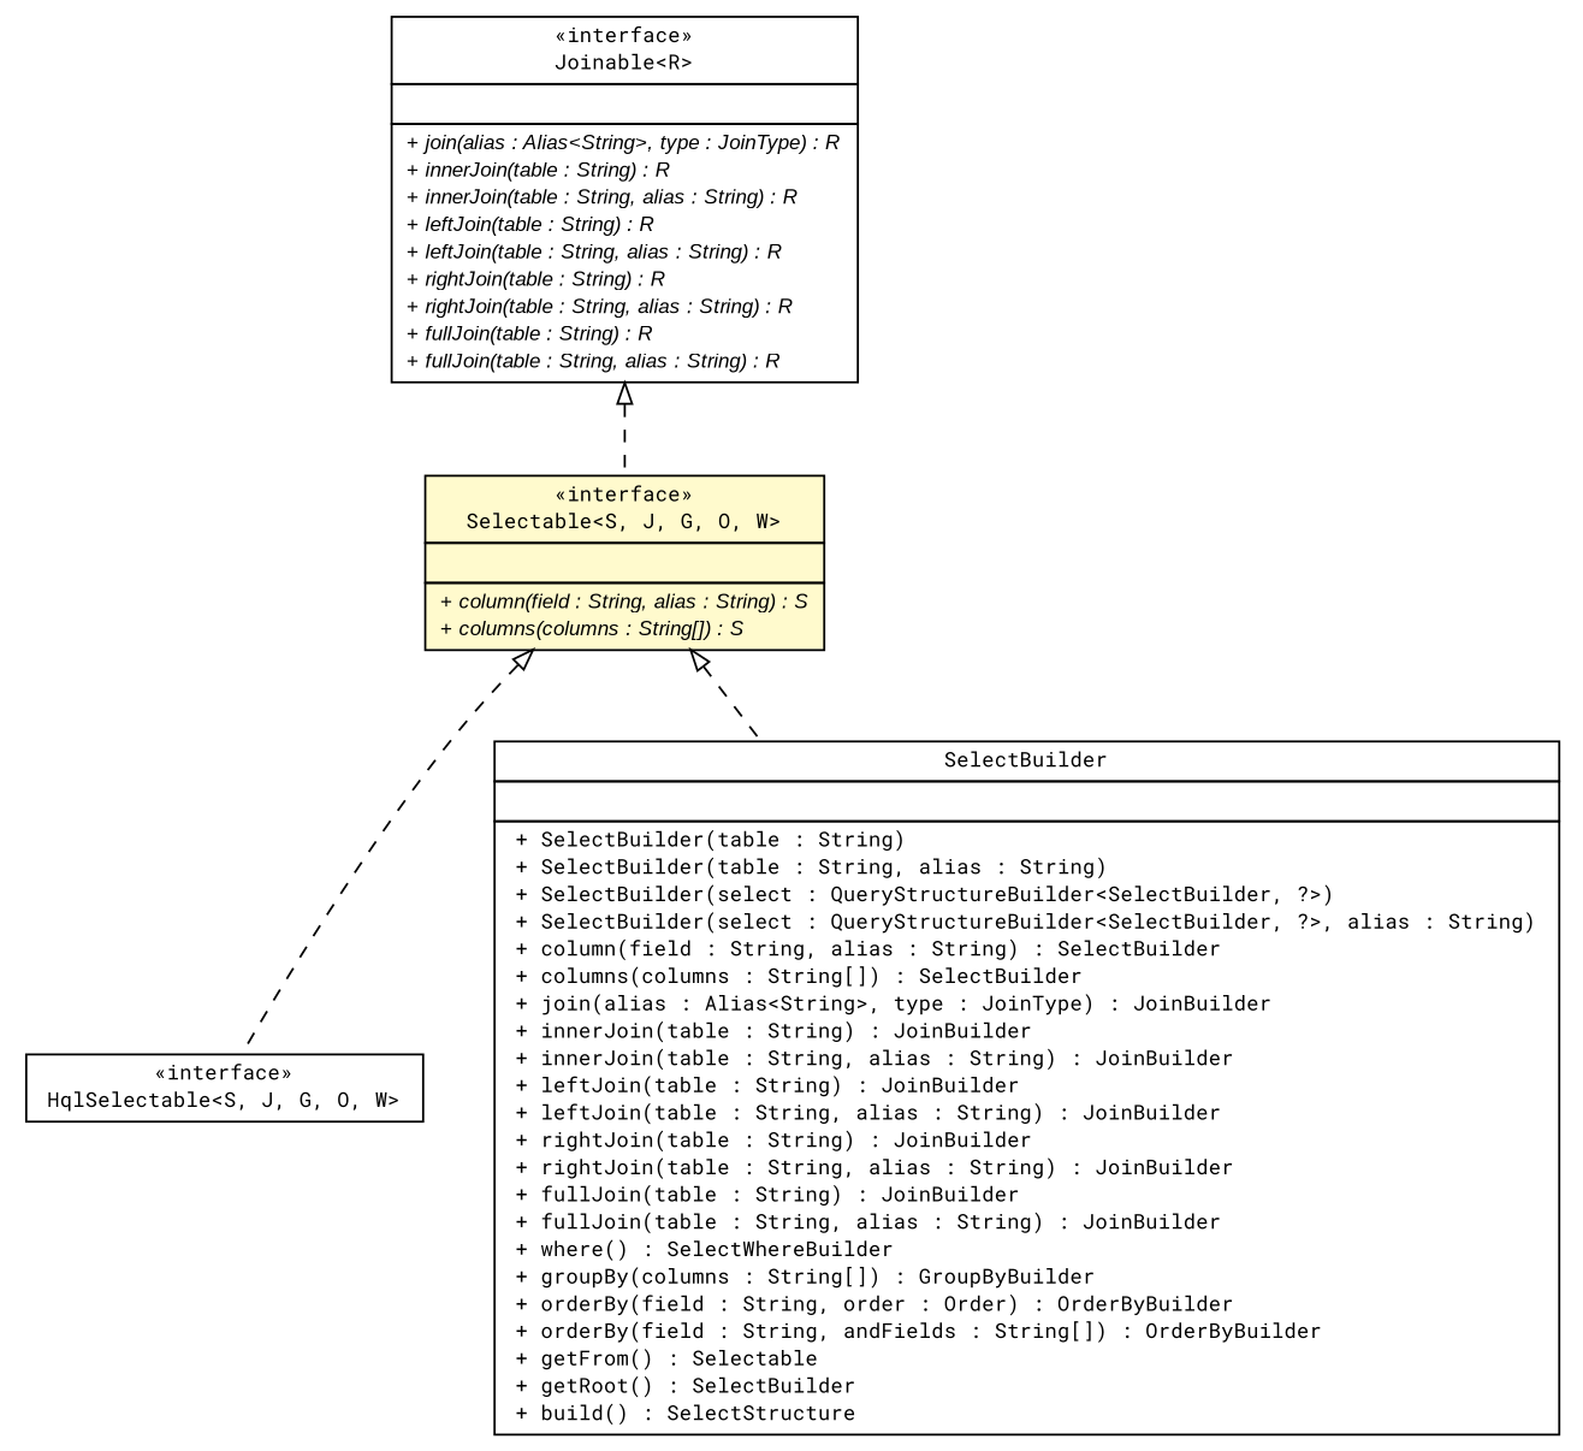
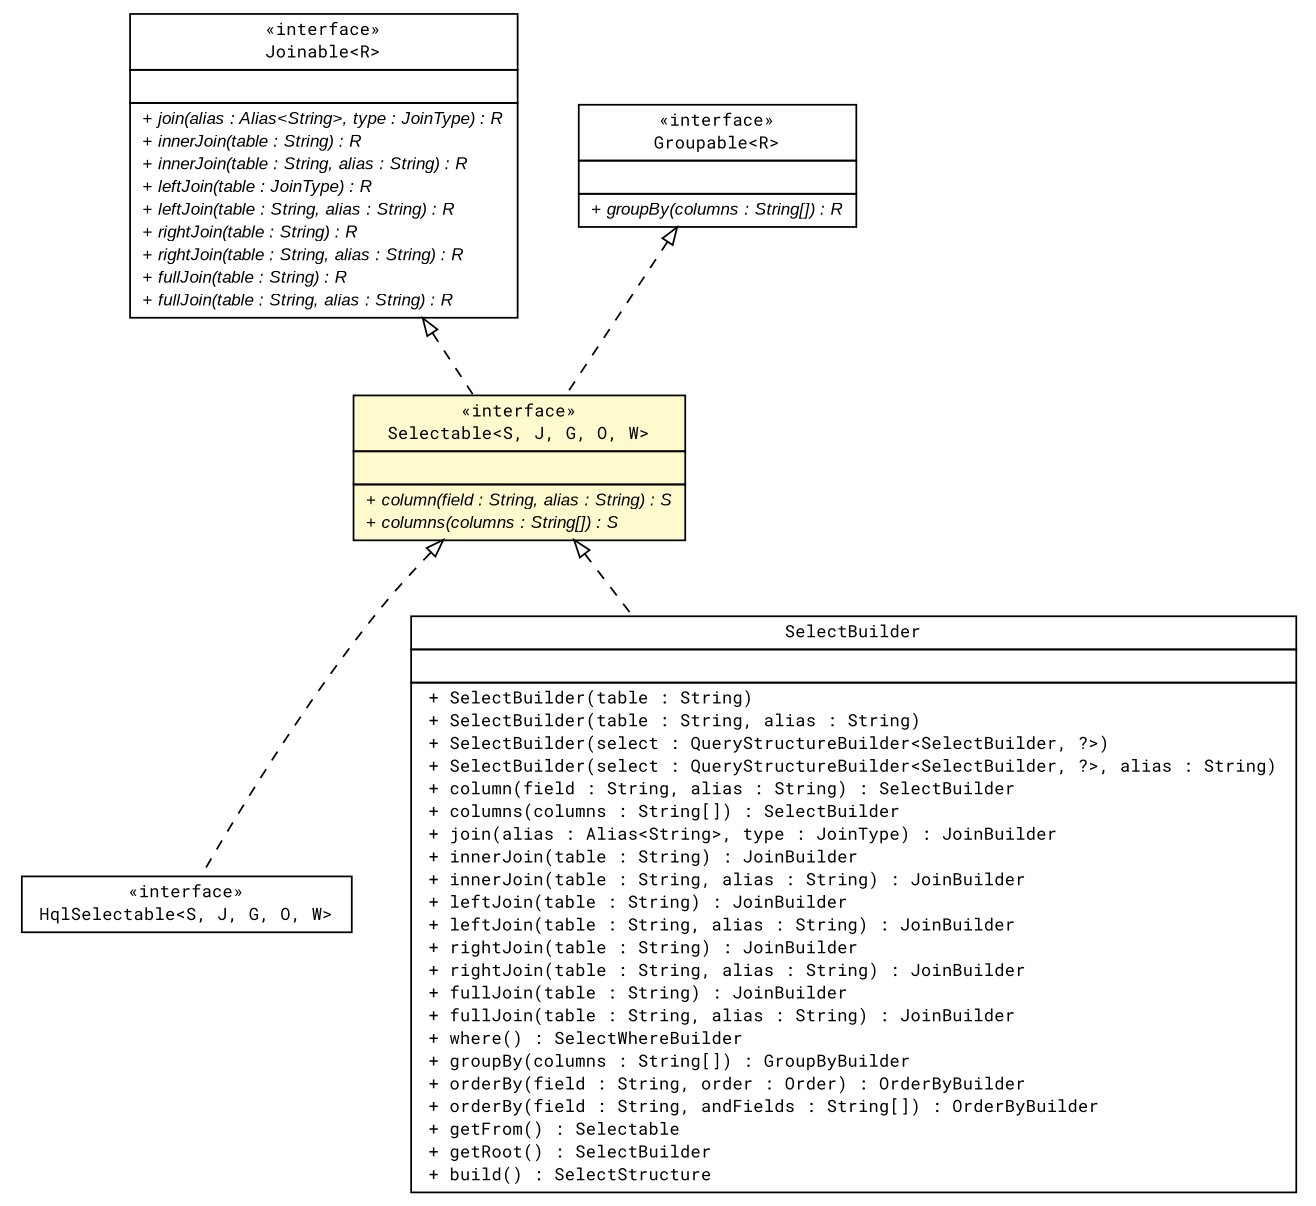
  digraph {
    fontname="Roboto Mono"
    nodesep=0.25
    ranksep=0.5
    node [fontcolor=black fontname="Roboto Mono" fontsize=10.0 shape=plaintext]
    edge [arrowtail=empty dir=back fontname="Roboto Mono" fontsize=10 headport=p labelfontname=arial labelfontsize=10 style=dashed tailport=p]
    n1 [label=<<table title="br.gov.to.sefaz.persistence.query.builder.hql.select.signature.HqlSelectable" border="0" cellborder="1" cellspacing="0" cellpadding="2" port="p" href="../../../hql/select/signature/HqlSelectable.html"> 		<tr><td><table border="0" cellspacing="0" cellpadding="1"> <tr><td align="center" balign="center"> &#171;interface&#187; </td></tr> <tr><td align="center" balign="center"> HqlSelectable&lt;S, J, G, O, W&gt; </td></tr> 		</table></td></tr> 		</table>>]
    n2 [label=<<table title="br.gov.to.sefaz.persistence.query.builder.sql.select.SelectBuilder" border="0" cellborder="1" cellspacing="0" cellpadding="2" port="p" href="../SelectBuilder.html"> 		<tr><td><table border="0" cellspacing="0" cellpadding="1"> <tr><td align="center" balign="center"> SelectBuilder </td></tr> 		</table></td></tr> 		<tr><td><table border="0" cellspacing="0" cellpadding="1"> <tr><td align="left" balign="left">  </td></tr> 		</table></td></tr> 		<tr><td><table border="0" cellspacing="0" cellpadding="1"> <tr><td align="left" balign="left"> + SelectBuilder(table : String) </td></tr> <tr><td align="left" balign="left"> + SelectBuilder(table : String, alias : String) </td></tr> <tr><td align="left" balign="left"> + SelectBuilder(select : QueryStructureBuilder&lt;SelectBuilder, ?&gt;) </td></tr> <tr><td align="left" balign="left"> + SelectBuilder(select : QueryStructureBuilder&lt;SelectBuilder, ?&gt;, alias : String) </td></tr> <tr><td align="left" balign="left"> + column(field : String, alias : String) : SelectBuilder </td></tr> <tr><td align="left" balign="left"> + columns(columns : String[]) : SelectBuilder </td></tr> <tr><td align="left" balign="left"> + join(alias : Alias&lt;String&gt;, type : JoinType) : JoinBuilder </td></tr> <tr><td align="left" balign="left"> + innerJoin(table : String) : JoinBuilder </td></tr> <tr><td align="left" balign="left"> + innerJoin(table : String, alias : String) : JoinBuilder </td></tr> <tr><td align="left" balign="left"> + leftJoin(table : String) : JoinBuilder </td></tr> <tr><td align="left" balign="left"> + leftJoin(table : String, alias : String) : JoinBuilder </td></tr> <tr><td align="left" balign="left"> + rightJoin(table : String) : JoinBuilder </td></tr> <tr><td align="left" balign="left"> + rightJoin(table : String, alias : String) : JoinBuilder </td></tr> <tr><td align="left" balign="left"> + fullJoin(table : String) : JoinBuilder </td></tr> <tr><td align="left" balign="left"> + fullJoin(table : String, alias : String) : JoinBuilder </td></tr> <tr><td align="left" balign="left"> + where() : SelectWhereBuilder </td></tr> <tr><td align="left" balign="left"> + groupBy(columns : String[]) : GroupByBuilder </td></tr> <tr><td align="left" balign="left"> + orderBy(field : String, order : Order) : OrderByBuilder </td></tr> <tr><td align="left" balign="left"> + orderBy(field : String, andFields : String[]) : OrderByBuilder </td></tr> <tr><td align="left" balign="left"> + getFrom() : Selectable </td></tr> <tr><td align="left" balign="left"> + getRoot() : SelectBuilder </td></tr> <tr><td align="left" balign="left"> + build() : SelectStructure </td></tr> 		</table></td></tr> 		</table>>]
    n3 [label=<<table title="br.gov.to.sefaz.persistence.query.builder.sql.select.signature.Selectable" border="0" cellborder="1" cellspacing="0" cellpadding="2" port="p" bgcolor="lemonChiffon" href="./Selectable.html"> 		<tr><td><table border="0" cellspacing="0" cellpadding="1"> <tr><td align="center" balign="center"> &#171;interface&#187; </td></tr> <tr><td align="center" balign="center"> Selectable&lt;S, J, G, O, W&gt; </td></tr> 		</table></td></tr> 		<tr><td><table border="0" cellspacing="0" cellpadding="1"> <tr><td align="left" balign="left">  </td></tr> 		</table></td></tr> 		<tr><td><table border="0" cellspacing="0" cellpadding="1"> <tr><td align="left" balign="left"><font face="arial italic" point-size="10.0"> + column(field : String, alias : String) : S </font></td></tr> <tr><td align="left" balign="left"><font face="arial italic" point-size="10.0"> + columns(columns : String[]) : S </font></td></tr> 		</table></td></tr> 		</table>>]
-   n4 [label=<<table title="br.gov.to.sefaz.persistence.query.builder.sql.select.signature.Joinable" border="0" cellborder="1" cellspacing="0" cellpadding="2" port="p" href="./Joinable.html"> 		<tr><td><table border="0" cellspacing="0" cellpadding="1"> <tr><td align="center" balign="center"> &#171;interface&#187; </td></tr> <tr><td align="center" balign="center"> Joinable&lt;R&gt; </td></tr> 		</table></td></tr> 		<tr><td><table border="0" cellspacing="0" cellpadding="1"> <tr><td align="left" balign="left">  </td></tr> 		</table></td></tr> 		<tr><td><table border="0" cellspacing="0" cellpadding="1"> <tr><td align="left" balign="left"><font face="arial italic" point-size="10.0"> + join(alias : Alias&lt;String&gt;, type : JoinType) : R </font></td></tr> <tr><td align="left" balign="left"><font face="arial italic" point-size="10.0"> + innerJoin(table : String) : R </font></td></tr> <tr><td align="left" balign="left"><font face="arial italic" point-size="10.0"> + innerJoin(table : String, alias : String) : R </font></td></tr> <tr><td align="left" balign="left"><font face="arial italic" point-size="10.0"> + leftJoin(table : String) : R </font></td></tr> <tr><td align="left" balign="left"><font face="arial italic" point-size="10.0"> + leftJoin(table : String, alias : String) : R </font></td></tr> <tr><td align="left" balign="left"><font face="arial italic" point-size="10.0"> + rightJoin(table : String) : R </font></td></tr> <tr><td align="left" balign="left"><font face="arial italic" point-size="10.0"> + rightJoin(table : String, alias : String) : R </font></td></tr> <tr><td align="left" balign="left"><font face="arial italic" point-size="10.0"> + fullJoin(table : String) : R </font></td></tr> <tr><td align="left" balign="left"><font face="arial italic" point-size="10.0"> + fullJoin(table : String, alias : String) : R </font></td></tr> 		</table></td></tr> 		</table>>]
+   n4 [label=<<table title="br.gov.to.sefaz.persistence.query.builder.sql.select.signature.Joinable" border="0" cellborder="1" cellspacing="0" cellpadding="2" port="p" href="./Joinable.html"> 		<tr><td><table border="0" cellspacing="0" cellpadding="1"> <tr><td align="center" balign="center"> &#171;interface&#187; </td></tr> <tr><td align="center" balign="center"> Joinable&lt;R&gt; </td></tr> 		</table></td></tr> 		<tr><td><table border="0" cellspacing="0" cellpadding="1"> <tr><td align="left" balign="left">  </td></tr> 		</table></td></tr> 		<tr><td><table border="0" cellspacing="0" cellpadding="1"> <tr><td align="left" balign="left"><font face="arial italic" point-size="10.0"> + join(alias : Alias&lt;String&gt;, type : JoinType) : R </font></td></tr> <tr><td align="left" balign="left"><font face="arial italic" point-size="10.0"> + innerJoin(table : String) : R </font></td></tr> <tr><td align="left" balign="left"><font face="arial italic" point-size="10.0"> + innerJoin(table : String, alias : String) : R </font></td></tr> <tr><td align="left" balign="left"><font face="arial italic" point-size="10.0"> + leftJoin(table : JoinType) : R </font></td></tr> <tr><td align="left" balign="left"><font face="arial italic" point-size="10.0"> + leftJoin(table : String, alias : String) : R </font></td></tr> <tr><td align="left" balign="left"><font face="arial italic" point-size="10.0"> + rightJoin(table : String) : R </font></td></tr> <tr><td align="left" balign="left"><font face="arial italic" point-size="10.0"> + rightJoin(table : String, alias : String) : R </font></td></tr> <tr><td align="left" balign="left"><font face="arial italic" point-size="10.0"> + fullJoin(table : String) : R </font></td></tr> <tr><td align="left" balign="left"><font face="arial italic" point-size="10.0"> + fullJoin(table : String, alias : String) : R </font></td></tr> 		</table></td></tr> 		</table>>]
+   n5 [label=<<table title="br.gov.to.sefaz.persistence.query.builder.sql.select.signature.Groupable" border="0" cellborder="1" cellspacing="0" cellpadding="2" port="p" href="./Groupable.html"> 		<tr><td><table border="0" cellspacing="0" cellpadding="1"> <tr><td align="center" balign="center"> &#171;interface&#187; </td></tr> <tr><td align="center" balign="center"> Groupable&lt;R&gt; </td></tr> 		</table></td></tr> 		<tr><td><table border="0" cellspacing="0" cellpadding="1"> <tr><td align="left" balign="left">  </td></tr> 		</table></td></tr> 		<tr><td><table border="0" cellspacing="0" cellpadding="1"> <tr><td align="left" balign="left"><font face="arial italic" point-size="10.0"> + groupBy(columns : String[]) : R </font></td></tr> 		</table></td></tr> 		</table>>]
    n3 -> n1
    n3 -> n2
    n4 -> n3
+   n5 -> n3
  }
